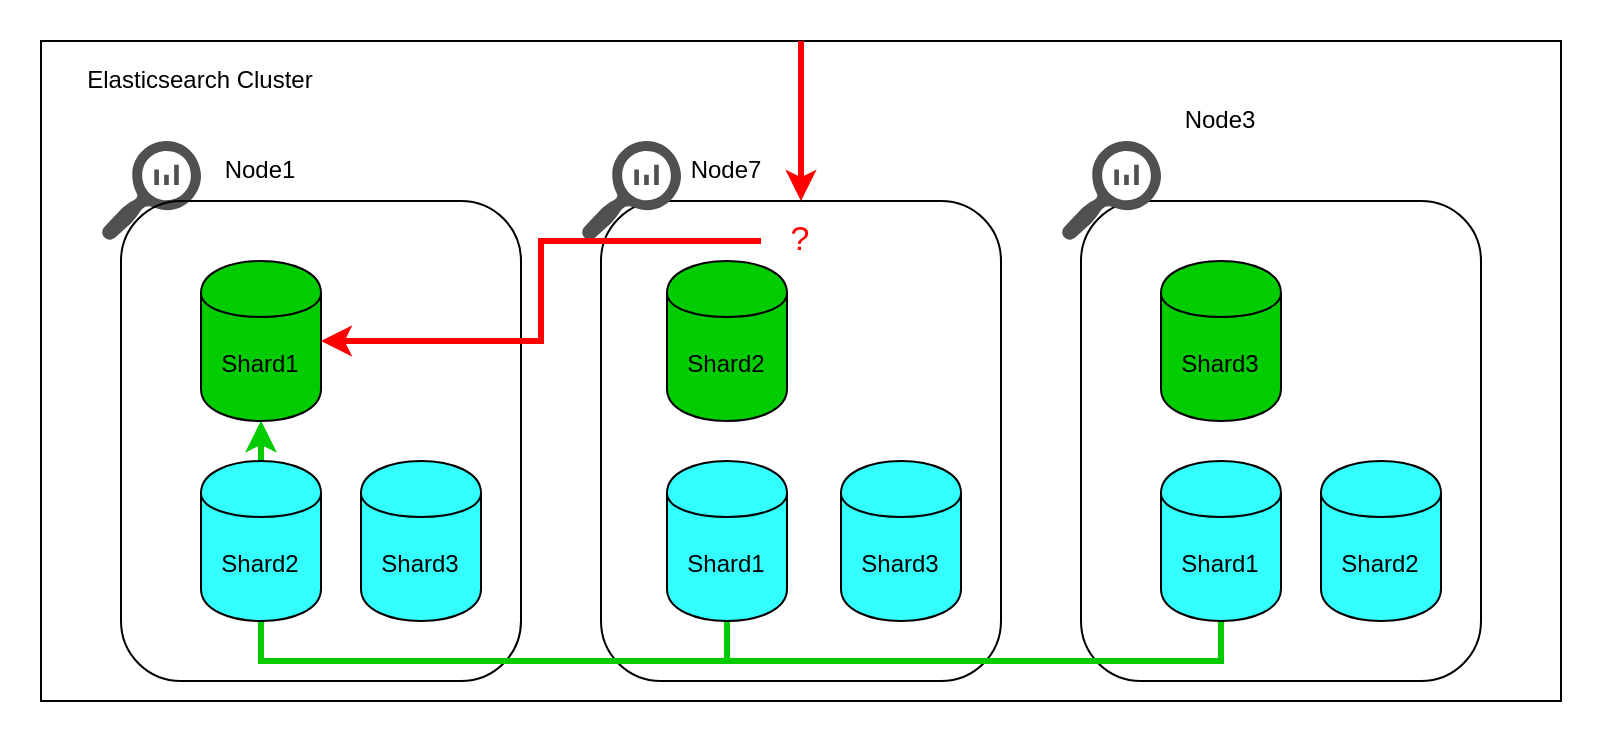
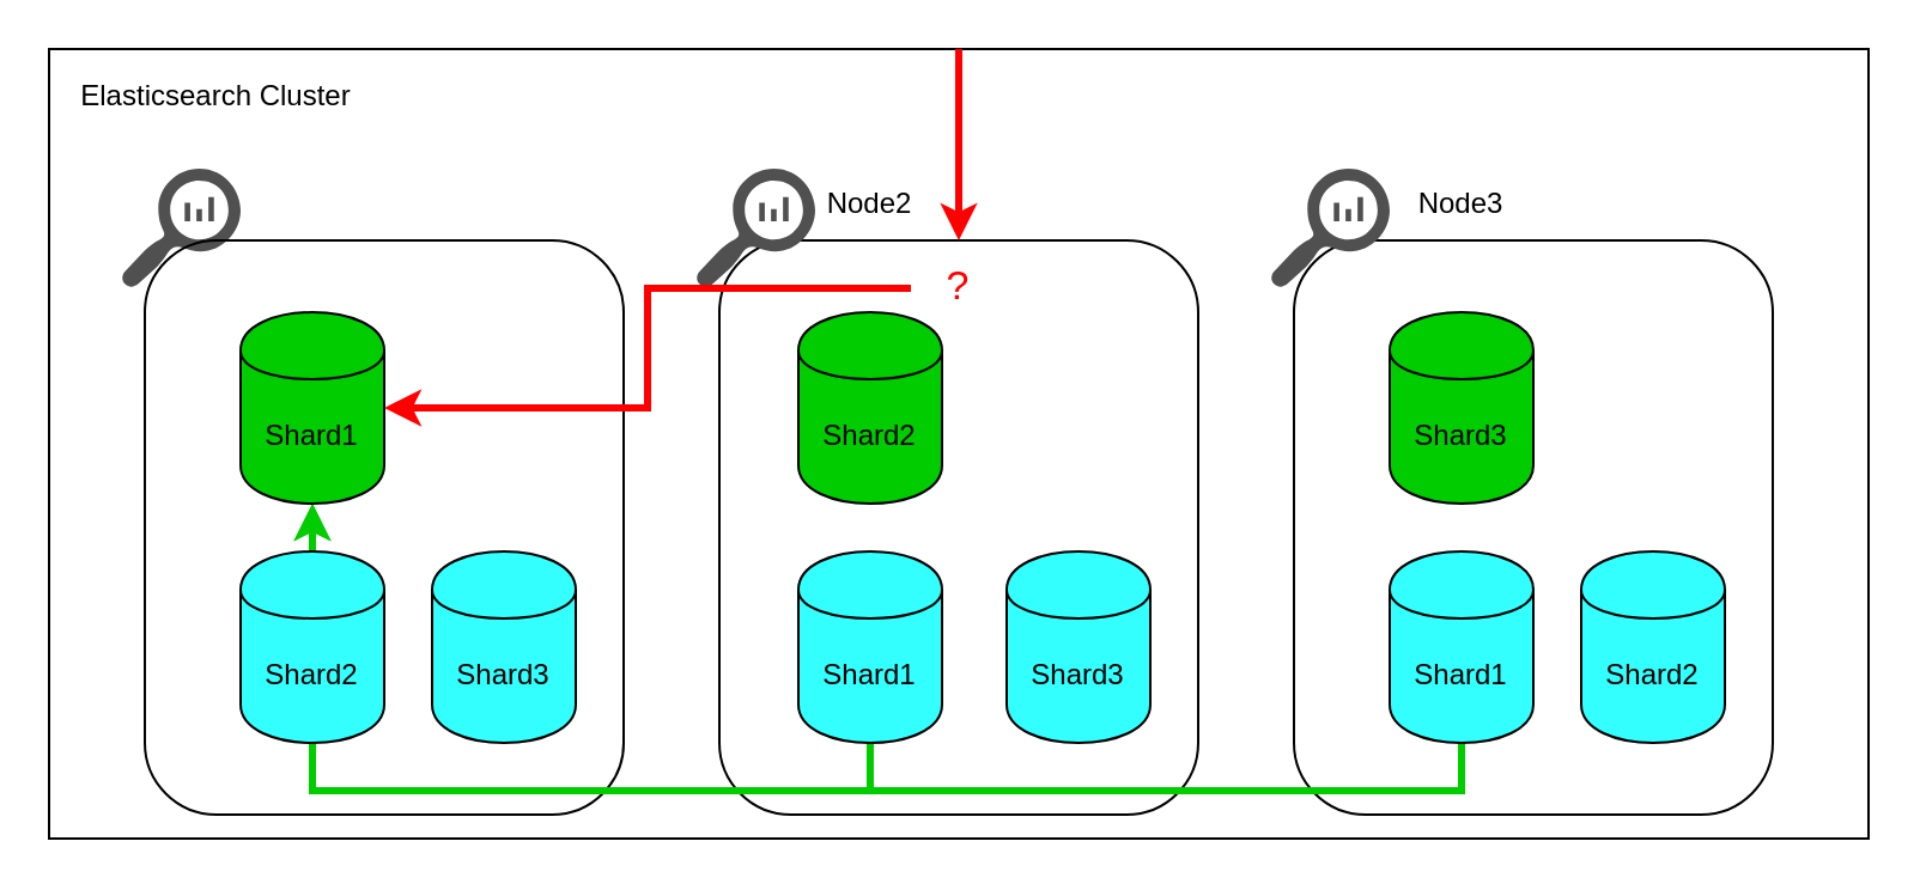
  <mxCell id="0" />
  <mxCell id="1" parent="0" />
  <mxCell id="2" value="" style="rounded=0;whiteSpace=wrap;html=1;fillColor=none;" parent="1" vertex="1"><mxGeometry x="20" y="20" width="760" height="330" as="geometry" /></mxCell>
  <mxCell id="3" value="" style="pointerEvents=1;shadow=0;dashed=0;html=1;strokeColor=none;labelPosition=center;verticalLabelPosition=bottom;verticalAlign=top;align=center;fillColor=#505050;shape=mxgraph.mscae.oms.log_search" parent="1" vertex="1"><mxGeometry x="50" y="70" width="50" height="50" as="geometry" /></mxCell>
  <mxCell id="4" value="" style="rounded=1;whiteSpace=wrap;html=1;fillColor=none;" parent="1" vertex="1"><mxGeometry x="60" y="100" width="200" height="240" as="geometry" /></mxCell>
  <mxCell id="5" value="" style="rounded=1;whiteSpace=wrap;html=1;fillColor=none;" parent="1" vertex="1"><mxGeometry x="300" y="100" width="200" height="240" as="geometry" /></mxCell>
  <mxCell id="6" value="" style="rounded=1;whiteSpace=wrap;html=1;fillColor=none;" parent="1" vertex="1"><mxGeometry x="540" y="100" width="200" height="240" as="geometry" /></mxCell>
  <mxCell id="7" value="" style="pointerEvents=1;shadow=0;dashed=0;html=1;strokeColor=none;labelPosition=center;verticalLabelPosition=bottom;verticalAlign=top;align=center;fillColor=#505050;shape=mxgraph.mscae.oms.log_search" parent="1" vertex="1"><mxGeometry x="290" y="70" width="50" height="50" as="geometry" /></mxCell>
  <mxCell id="8" value="" style="pointerEvents=1;shadow=0;dashed=0;html=1;strokeColor=none;labelPosition=center;verticalLabelPosition=bottom;verticalAlign=top;align=center;fillColor=#505050;shape=mxgraph.mscae.oms.log_search" parent="1" vertex="1"><mxGeometry x="530" y="70" width="50" height="50" as="geometry" /></mxCell>
  <mxCell id="9" style="edgeStyle=orthogonalEdgeStyle;rounded=0;orthogonalLoop=1;jettySize=auto;html=1;entryX=0.5;entryY=1;entryDx=0;entryDy=0;strokeColor=#00CC00;strokeWidth=3;exitX=0.5;exitY=1;exitDx=0;exitDy=0;startArrow=classic;startFill=1;endArrow=none;endFill=0;" parent="1" source="11" target="12" edge="1"><mxGeometry relative="1" as="geometry"><Array as="points"><mxPoint x="130" y="330" /><mxPoint x="363" y="330" /></Array></mxGeometry></mxCell>
  <mxCell id="10" style="edgeStyle=orthogonalEdgeStyle;rounded=0;orthogonalLoop=1;jettySize=auto;html=1;entryX=0.5;entryY=1;entryDx=0;entryDy=0;strokeColor=#00CC00;strokeWidth=3;exitX=0.5;exitY=1;exitDx=0;exitDy=0;startArrow=classic;startFill=1;endArrow=none;endFill=0;" parent="1" source="11" target="13" edge="1"><mxGeometry relative="1" as="geometry" /></mxCell>
  <mxCell id="11" value="Shard1" style="shape=cylinder;whiteSpace=wrap;html=1;boundedLbl=1;backgroundOutline=1;fillColor=#00CC00;" parent="1" vertex="1"><mxGeometry x="100" y="130" width="60" height="80" as="geometry" /></mxCell>
  <mxCell id="12" value="Shard1" style="shape=cylinder;whiteSpace=wrap;html=1;boundedLbl=1;backgroundOutline=1;fillColor=#33FFFF;" parent="1" vertex="1"><mxGeometry x="333" y="230" width="60" height="80" as="geometry" /></mxCell>
  <mxCell id="13" value="Shard1" style="shape=cylinder;whiteSpace=wrap;html=1;boundedLbl=1;backgroundOutline=1;fillColor=#33FFFF;" parent="1" vertex="1"><mxGeometry x="580" y="230" width="60" height="80" as="geometry" /></mxCell>
  <mxCell id="14" value="Shard2" style="shape=cylinder;whiteSpace=wrap;html=1;boundedLbl=1;backgroundOutline=1;fillColor=#33FFFF;" parent="1" vertex="1"><mxGeometry x="100" y="230" width="60" height="80" as="geometry" /></mxCell>
  <mxCell id="15" value="Shard2" style="shape=cylinder;whiteSpace=wrap;html=1;boundedLbl=1;backgroundOutline=1;fillColor=#00CC00;" parent="1" vertex="1"><mxGeometry x="333" y="130" width="60" height="80" as="geometry" /></mxCell>
  <mxCell id="16" value="Shard2" style="shape=cylinder;whiteSpace=wrap;html=1;boundedLbl=1;backgroundOutline=1;fillColor=#33FFFF;" parent="1" vertex="1"><mxGeometry x="660" y="230" width="60" height="80" as="geometry" /></mxCell>
  <mxCell id="17" value="Shard3" style="shape=cylinder;whiteSpace=wrap;html=1;boundedLbl=1;backgroundOutline=1;fillColor=#33FFFF;" parent="1" vertex="1"><mxGeometry x="180" y="230" width="60" height="80" as="geometry" /></mxCell>
  <mxCell id="18" value="Shard3" style="shape=cylinder;whiteSpace=wrap;html=1;boundedLbl=1;backgroundOutline=1;fillColor=#33FFFF;" parent="1" vertex="1"><mxGeometry x="420" y="230" width="60" height="80" as="geometry" /></mxCell>
  <mxCell id="19" value="Shard3" style="shape=cylinder;whiteSpace=wrap;html=1;boundedLbl=1;backgroundOutline=1;fillColor=#00CC00;" parent="1" vertex="1"><mxGeometry x="580" y="130" width="60" height="80" as="geometry" /></mxCell>
- <mxCell id="20" value="Elasticsearch Cluster" style="text;html=1;strokeColor=none;fillColor=none;align=center;verticalAlign=middle;whiteSpace=wrap;rounded=0;" parent="1" vertex="1"><mxGeometry x="40" y="30" width="120" height="20" as="geometry" /></mxCell>
- <mxCell id="21" value="Node1" style="text;html=1;strokeColor=none;fillColor=none;align=center;verticalAlign=middle;whiteSpace=wrap;rounded=0;" parent="1" vertex="1"><mxGeometry x="110" y="75" width="40" height="20" as="geometry" /></mxCell>
- <mxCell id="22" value="Node7" style="text;html=1;strokeColor=none;fillColor=none;align=center;verticalAlign=middle;whiteSpace=wrap;rounded=0;" parent="1" vertex="1"><mxGeometry x="343" y="75" width="40" height="20" as="geometry" /></mxCell>
- <mxCell id="23" value="Node3" style="text;html=1;strokeColor=none;fillColor=none;align=center;verticalAlign=middle;whiteSpace=wrap;rounded=0;" parent="1" vertex="1"><mxGeometry x="590" y="50" width="40" height="20" as="geometry" /></mxCell>
+ <mxCell id="20" value="Elasticsearch Cluster" style="text;html=1;strokeColor=none;fillColor=none;align=center;verticalAlign=middle;whiteSpace=wrap;rounded=0;" parent="1" vertex="1"><mxGeometry x="30" y="30" width="120" height="20" as="geometry" /></mxCell>
+ <mxCell id="22" value="Node2" style="text;html=1;strokeColor=none;fillColor=none;align=center;verticalAlign=middle;whiteSpace=wrap;rounded=0;" parent="1" vertex="1"><mxGeometry x="343" y="75" width="40" height="20" as="geometry" /></mxCell>
+ <mxCell id="23" value="Node3" style="text;html=1;strokeColor=none;fillColor=none;align=center;verticalAlign=middle;whiteSpace=wrap;rounded=0;" parent="1" vertex="1"><mxGeometry x="590" y="75" width="40" height="20" as="geometry" /></mxCell>
  <mxCell id="24" value="" style="endArrow=classic;html=1;strokeColor=#FF0000;strokeWidth=3;exitX=0.5;exitY=0;exitDx=0;exitDy=0;startArrow=none;startFill=0;endFill=1;" parent="1" source="2" target="5" edge="1"><mxGeometry width="50" height="50" relative="1" as="geometry"><mxPoint x="410" y="145" as="sourcePoint" /><mxPoint x="460" y="95" as="targetPoint" /></mxGeometry></mxCell>
  <mxCell id="25" style="edgeStyle=orthogonalEdgeStyle;rounded=0;orthogonalLoop=1;jettySize=auto;html=1;strokeColor=#FF0000;strokeWidth=3;startArrow=none;startFill=0;endArrow=classic;endFill=1;" parent="1" source="26" target="11" edge="1"><mxGeometry relative="1" as="geometry" /></mxCell>
  <mxCell id="26" value="&lt;font style=&quot;font-size: 17px&quot; color=&quot;#ff0000&quot;&gt;?&lt;/font&gt;" style="text;html=1;strokeColor=none;fillColor=none;align=center;verticalAlign=middle;whiteSpace=wrap;rounded=0;fontColor=#00CC00;" parent="1" vertex="1"><mxGeometry x="380" y="100" width="40" height="40" as="geometry" /></mxCell>
